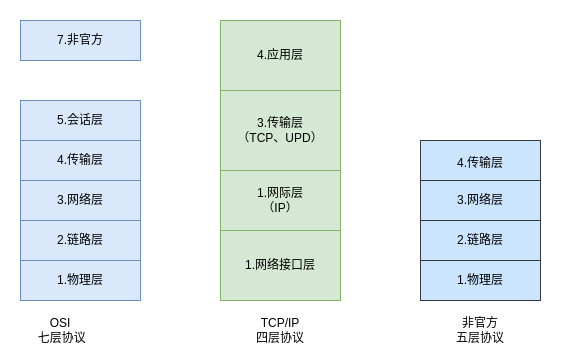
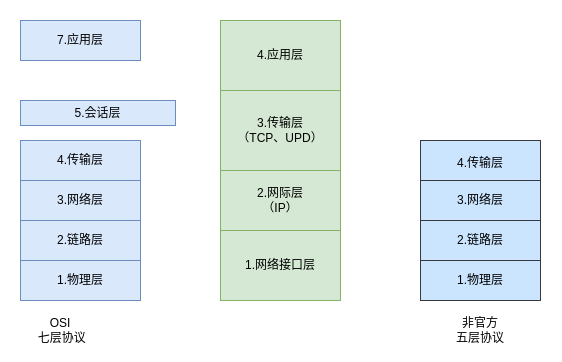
  <mxCell id="0" />
  <mxCell id="1" parent="0" />
- <mxCell id="2" value="7.非官方" style="rounded=0;whiteSpace=wrap;html=1;fillColor=#dae8fc;strokeColor=#6c8ebf;" vertex="1" parent="1"><mxGeometry x="20" y="20" width="120" height="40" as="geometry" /></mxCell>
- <mxCell id="3" value="5.会话层" style="rounded=0;whiteSpace=wrap;html=1;fillColor=#dae8fc;strokeColor=#6c8ebf;" vertex="1" parent="1"><mxGeometry x="20" y="100" width="120" height="40" as="geometry" /></mxCell>
+ <mxCell id="2" value="7.应用层" style="rounded=0;whiteSpace=wrap;html=1;fillColor=#dae8fc;strokeColor=#6c8ebf;" vertex="1" parent="1"><mxGeometry x="20" y="20" width="120" height="40" as="geometry" /></mxCell>
+ <mxCell id="3" value="5.会话层" style="rounded=0;whiteSpace=wrap;html=1;fillColor=#dae8fc;strokeColor=#6c8ebf;" vertex="1" parent="1"><mxGeometry x="20" y="100" width="155" height="25" as="geometry" /></mxCell>
  <mxCell id="4" value="4.传输层" style="rounded=0;whiteSpace=wrap;html=1;fillColor=#dae8fc;strokeColor=#6c8ebf;" vertex="1" parent="1"><mxGeometry x="20" y="140" width="120" height="40" as="geometry" /></mxCell>
  <mxCell id="5" value="3.网络层" style="rounded=0;whiteSpace=wrap;html=1;fillColor=#dae8fc;strokeColor=#6c8ebf;" vertex="1" parent="1"><mxGeometry x="20" y="180" width="120" height="40" as="geometry" /></mxCell>
  <mxCell id="6" value="2.链路层" style="rounded=0;whiteSpace=wrap;html=1;fillColor=#dae8fc;strokeColor=#6c8ebf;" vertex="1" parent="1"><mxGeometry x="20" y="220" width="120" height="40" as="geometry" /></mxCell>
  <mxCell id="7" value="1.物理层" style="rounded=0;whiteSpace=wrap;html=1;fillColor=#dae8fc;strokeColor=#6c8ebf;" vertex="1" parent="1"><mxGeometry x="20" y="260" width="120" height="40" as="geometry" /></mxCell>
  <mxCell id="8" value="OSI&lt;br&gt;&amp;nbsp;七层协议" style="text;html=1;strokeColor=none;fillColor=none;align=center;verticalAlign=middle;whiteSpace=wrap;rounded=0;" vertex="1" parent="1"><mxGeometry x="20" y="320" width="80" height="20" as="geometry" /></mxCell>
- <mxCell id="9" value="TCP/IP&lt;br&gt;四层协议" style="text;html=1;strokeColor=none;fillColor=none;align=center;verticalAlign=middle;whiteSpace=wrap;rounded=0;" vertex="1" parent="1"><mxGeometry x="240" y="320" width="80" height="20" as="geometry" /></mxCell>
  <mxCell id="10" value="非官方&lt;br&gt;五层协议" style="text;html=1;strokeColor=none;fillColor=none;align=center;verticalAlign=middle;whiteSpace=wrap;rounded=0;" vertex="1" parent="1"><mxGeometry x="440" y="320" width="80" height="20" as="geometry" /></mxCell>
  <mxCell id="11" value="4.应用层" style="rounded=0;whiteSpace=wrap;html=1;fillColor=#d5e8d4;strokeColor=#82b366;" vertex="1" parent="1"><mxGeometry x="220" y="20" width="120" height="70" as="geometry" /></mxCell>
  <mxCell id="12" value="3.传输层&lt;br&gt;（TCP、UPD）" style="rounded=0;whiteSpace=wrap;html=1;fillColor=#d5e8d4;strokeColor=#82b366;" vertex="1" parent="1"><mxGeometry x="220" y="90" width="120" height="80" as="geometry" /></mxCell>
- <mxCell id="13" value="1.网际层&lt;br&gt;（IP）" style="rounded=0;whiteSpace=wrap;html=1;fillColor=#d5e8d4;strokeColor=#82b366;" vertex="1" parent="1"><mxGeometry x="220" y="170" width="120" height="60" as="geometry" /></mxCell>
+ <mxCell id="13" value="2.网际层&lt;br&gt;（IP）" style="rounded=0;whiteSpace=wrap;html=1;fillColor=#d5e8d4;strokeColor=#82b366;" vertex="1" parent="1"><mxGeometry x="220" y="170" width="120" height="60" as="geometry" /></mxCell>
  <mxCell id="14" value="1.网络接口层" style="rounded=0;whiteSpace=wrap;html=1;fillColor=#d5e8d4;strokeColor=#82b366;" vertex="1" parent="1"><mxGeometry x="220" y="230" width="120" height="70" as="geometry" /></mxCell>
  <mxCell id="15" value="4.传输层" style="rounded=0;whiteSpace=wrap;html=1;fillColor=#cce5ff;strokeColor=#36393d;" vertex="1" parent="1"><mxGeometry x="420" y="140" width="120" height="45" as="geometry" /></mxCell>
  <mxCell id="16" value="3.网络层" style="rounded=0;whiteSpace=wrap;html=1;fillColor=#cce5ff;strokeColor=#36393d;" vertex="1" parent="1"><mxGeometry x="420" y="180" width="120" height="40" as="geometry" /></mxCell>
  <mxCell id="17" value="2.链路层" style="rounded=0;whiteSpace=wrap;html=1;fillColor=#cce5ff;strokeColor=#36393d;" vertex="1" parent="1"><mxGeometry x="420" y="220" width="120" height="40" as="geometry" /></mxCell>
  <mxCell id="18" value="1.物理层" style="rounded=0;whiteSpace=wrap;html=1;fillColor=#cce5ff;strokeColor=#36393d;" vertex="1" parent="1"><mxGeometry x="420" y="260" width="120" height="40" as="geometry" /></mxCell>
